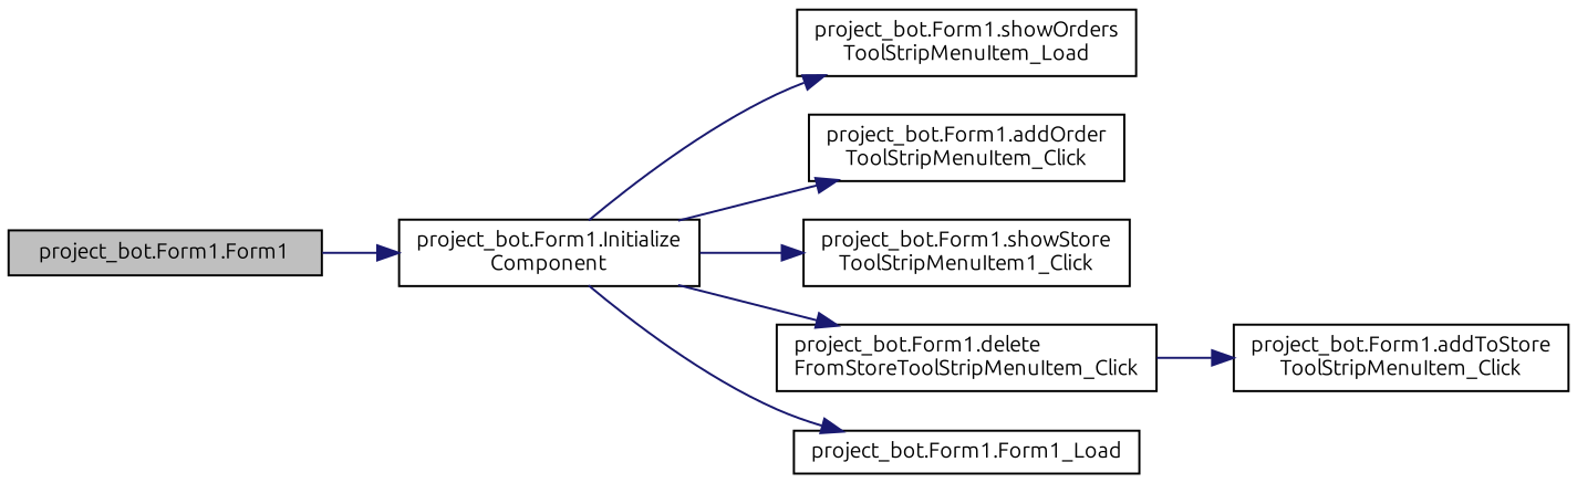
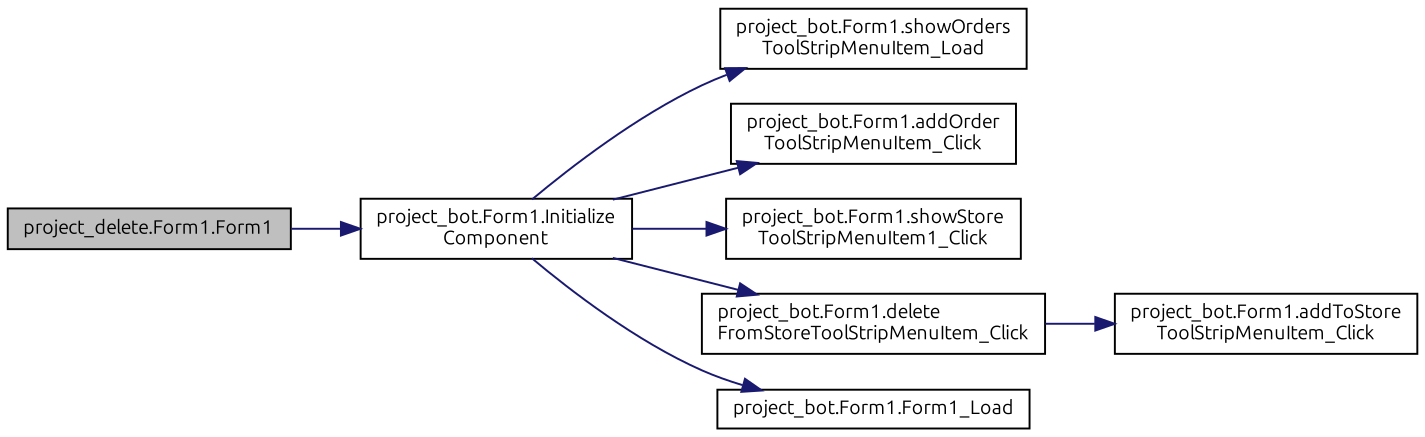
  digraph {
    fontname=Ubuntu
    rankdir=LR
    node [color=black fillcolor=white fontname=Ubuntu fontsize=10 shape=record style=filled]
    edge [color=midnightblue fontname=Ubuntu fontsize=10 labelfontname=Helvetica labelfontsize=10 style=solid]
-   n1 [fillcolor=grey75 fontcolor=black height=0.2 label="project_bot.Form1.Form1" width=0.4]
+   n1 [fillcolor=grey75 fontcolor=black height=0.2 label="project_delete.Form1.Form1" width=0.4]
    n2 [height=0.2 label="project_bot.Form1.Initialize\lComponent" width=0.4]
    n3 [height=0.2 label="project_bot.Form1.showOrders\lToolStripMenuItem_Load" width=0.4]
    n4 [height=0.2 label="project_bot.Form1.addOrder\lToolStripMenuItem_Click" width=0.4]
    n5 [height=0.2 label="project_bot.Form1.showStore\lToolStripMenuItem1_Click" width=0.4]
    n6 [height=0.2 label="project_bot.Form1.delete\lFromStoreToolStripMenuItem_Click" width=0.4]
    n7 [height=0.2 label="project_bot.Form1.Form1_Load" width=0.4]
    n8 [height=0.2 label="project_bot.Form1.addToStore\lToolStripMenuItem_Click" width=0.4]
    n1 -> n2
    n2 -> n3
    n2 -> n4
    n2 -> n5
    n2 -> n6
    n2 -> n7
    n6 -> n8
  }
